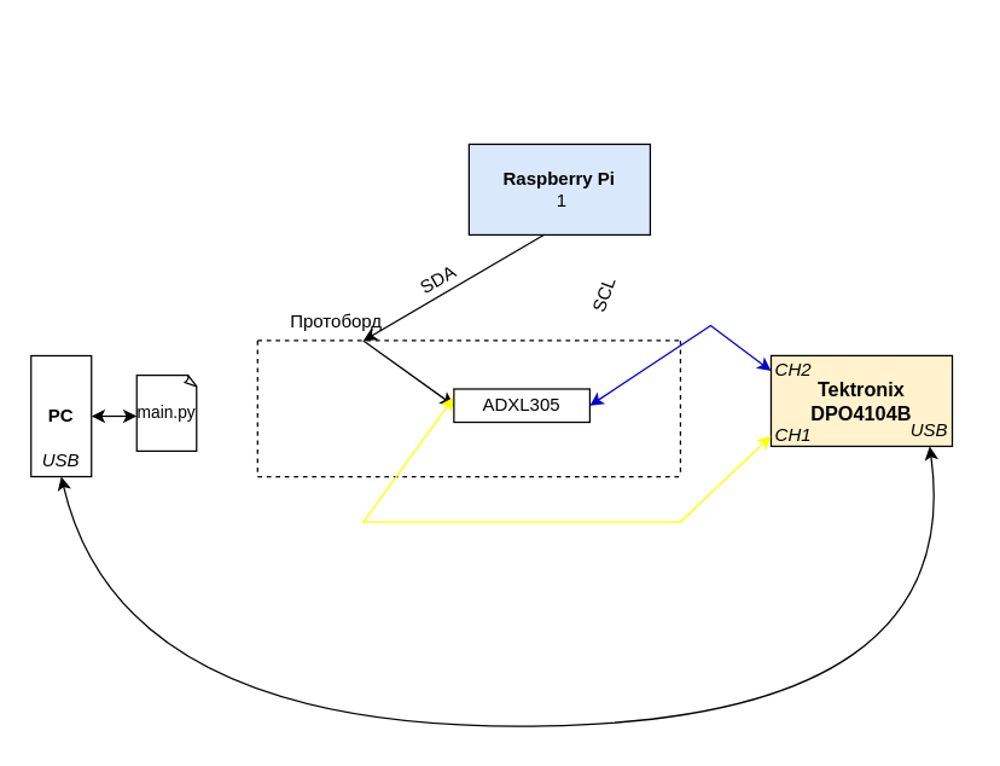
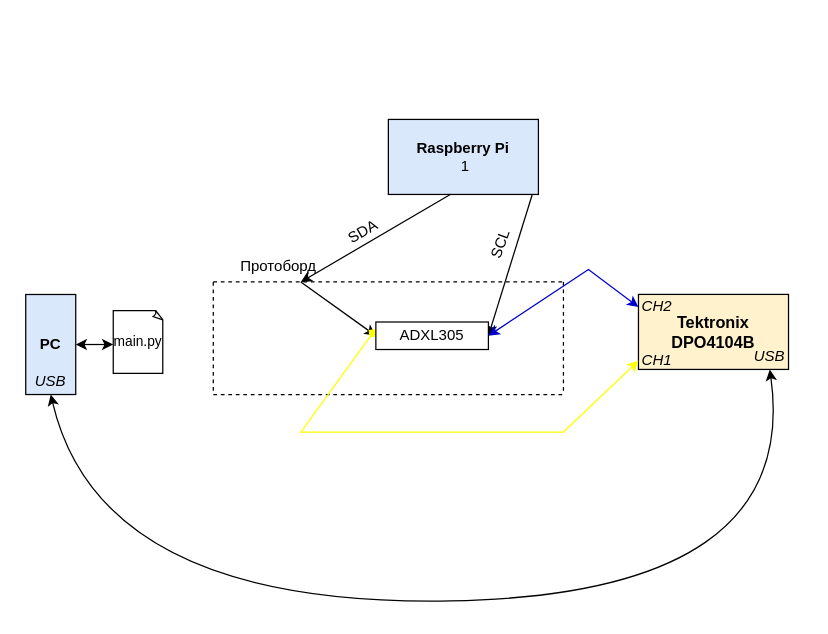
  <mxCell id="0" />
  <mxCell id="1" parent="0" />
  <mxCell id="2" value="&lt;b&gt;Raspberry Pi&lt;br&gt;&lt;/b&gt;&amp;nbsp;1" style="rounded=0;whiteSpace=wrap;html=1;fillColor=#dae8fc;" vertex="1" parent="1"><mxGeometry x="310" y="95" width="120" height="60" as="geometry" /></mxCell>
  <mxCell id="3" value="" style="endArrow=classic;html=1;" edge="1" parent="1"><mxGeometry width="50" height="50" relative="1" as="geometry"><mxPoint x="560" y="20" as="sourcePoint" /><mxPoint x="560" y="20" as="targetPoint" /></mxGeometry></mxCell>
  <mxCell id="4" value="" style="endArrow=classic;html=1;rounded=0;exitX=0.5;exitY=1;exitDx=0;exitDy=0;" edge="1" parent="1"><mxGeometry width="50" height="50" relative="1" as="geometry"><mxPoint x="359.857" y="154.857" as="sourcePoint" /><mxPoint x="240" y="225" as="targetPoint" /><Array as="points" /></mxGeometry></mxCell>
  <mxCell id="5" value="" style="endArrow=classic;html=1;rounded=0;entryX=0;entryY=0.5;entryDx=0;entryDy=0;" edge="1" parent="1" target="25"><mxGeometry width="50" height="50" relative="1" as="geometry"><mxPoint x="240" y="225" as="sourcePoint" /><mxPoint x="297" y="265" as="targetPoint" /><Array as="points" /></mxGeometry></mxCell>
  <mxCell id="6" value="" style="endArrow=none;dashed=1;html=1;" edge="1" parent="1"><mxGeometry width="50" height="50" relative="1" as="geometry"><mxPoint x="170" y="225" as="sourcePoint" /><mxPoint x="450" y="225" as="targetPoint" /></mxGeometry></mxCell>
  <mxCell id="7" value="" style="endArrow=none;dashed=1;html=1;" edge="1" parent="1"><mxGeometry width="50" height="50" relative="1" as="geometry"><mxPoint x="170" y="315" as="sourcePoint" /><mxPoint x="450" y="315" as="targetPoint" /></mxGeometry></mxCell>
  <mxCell id="8" value="" style="endArrow=none;dashed=1;html=1;" edge="1" parent="1"><mxGeometry width="50" height="50" relative="1" as="geometry"><mxPoint x="170" y="225" as="sourcePoint" /><mxPoint x="170" y="315" as="targetPoint" /></mxGeometry></mxCell>
  <mxCell id="9" value="" style="endArrow=none;dashed=1;html=1;" edge="1" parent="1"><mxGeometry width="50" height="50" relative="1" as="geometry"><mxPoint x="450" y="225" as="sourcePoint" /><mxPoint x="450" y="315" as="targetPoint" /></mxGeometry></mxCell>
  <mxCell id="10" value="&lt;font style=&quot;font-size: 13px&quot;&gt;&lt;b&gt;&lt;font style=&quot;font-size: 13px&quot;&gt;Tektronix DPO4104B&lt;/font&gt;&lt;/b&gt;&lt;/font&gt;" style="rounded=0;whiteSpace=wrap;html=1;fillColor=#fff2cc;" vertex="1" parent="1"><mxGeometry x="510" y="234.929" width="120" height="60" as="geometry" /></mxCell>
- <mxCell id="11" value="" style="endArrow=classic;html=1;exitX=0;exitY=0.5;exitDx=0;exitDy=0;strokeColor=#FFFF00;startArrow=classic;startFill=1;rounded=0;entryX=0;entryY=0.25;entryDx=0;entryDy=0;" edge="1" parent="1" source="12" target="25"><mxGeometry width="50" height="50" relative="1" as="geometry"><mxPoint x="100" y="475" as="sourcePoint" /><mxPoint x="290" y="305" as="targetPoint" /><Array as="points"><mxPoint x="450" y="345" /><mxPoint x="240" y="345" /></Array></mxGeometry></mxCell>
+ <mxCell id="11" value="" style="endArrow=diamond;html=1;exitX=0;exitY=0.5;exitDx=0;exitDy=0;strokeColor=#FFFF00;startArrow=classic;startFill=1;rounded=0;entryX=0;entryY=0.25;entryDx=0;entryDy=0;" edge="1" parent="1" source="12" target="25"><mxGeometry width="50" height="50" relative="1" as="geometry"><mxPoint x="100" y="475" as="sourcePoint" /><mxPoint x="290" y="305" as="targetPoint" /><Array as="points"><mxPoint x="450" y="345" /><mxPoint x="240" y="345" /></Array></mxGeometry></mxCell>
  <mxCell id="12" value="&lt;div align=&quot;left&quot;&gt;&lt;i&gt;CH1&lt;/i&gt;&lt;/div&gt;" style="text;html=1;strokeColor=none;fillColor=none;align=center;verticalAlign=middle;whiteSpace=wrap;rounded=0;rotation=0;" vertex="1" parent="1"><mxGeometry x="510" y="278" width="30" height="20" as="geometry" /></mxCell>
  <mxCell id="13" value="Протоборд" style="text;html=1;resizable=0;points=[];autosize=1;align=left;verticalAlign=top;spacingTop=-4;" vertex="1" parent="1"><mxGeometry x="190" y="203" width="80" height="20" as="geometry" /></mxCell>
- <mxCell id="14" value="&lt;b&gt;PC&lt;/b&gt;" style="rounded=0;whiteSpace=wrap;html=1;rotation=0;" vertex="1" parent="1"><mxGeometry x="20" y="235" width="40" height="80" as="geometry" /></mxCell>
+ <mxCell id="14" value="&lt;b&gt;PC&lt;/b&gt;" style="rounded=0;whiteSpace=wrap;html=1;rotation=0;fillColor=#dae8fc;" vertex="1" parent="1"><mxGeometry x="20" y="235" width="40" height="80" as="geometry" /></mxCell>
  <mxCell id="15" value="&lt;div align=&quot;left&quot;&gt;&lt;i&gt;USB&lt;/i&gt;&lt;/div&gt;" style="text;html=1;strokeColor=none;fillColor=none;align=center;verticalAlign=middle;whiteSpace=wrap;rounded=0;rotation=0;" vertex="1" parent="1"><mxGeometry x="600" y="275" width="30" height="20" as="geometry" /></mxCell>
  <mxCell id="16" value="" style="endArrow=classic;startArrow=classic;html=1;strokeColor=#000000;entryX=0.5;entryY=1;entryDx=0;entryDy=0;exitX=0.5;exitY=1;exitDx=0;exitDy=0;curved=1;" edge="1" parent="1" source="14" target="15"><mxGeometry width="50" height="50" relative="1" as="geometry"><mxPoint x="90" y="495" as="sourcePoint" /><mxPoint x="140" y="445" as="targetPoint" /><Array as="points"><mxPoint x="80" y="485" /><mxPoint x="640" y="475" /></Array></mxGeometry></mxCell>
  <mxCell id="17" value="&lt;i&gt;USB&lt;/i&gt;" style="text;html=1;strokeColor=none;fillColor=none;align=center;verticalAlign=middle;whiteSpace=wrap;rounded=0;" vertex="1" parent="1"><mxGeometry x="20" y="295" width="40" height="20" as="geometry" /></mxCell>
  <mxCell id="18" value="&lt;font style=&quot;font-size: 11px&quot;&gt;main.py&lt;/font&gt;" style="whiteSpace=wrap;html=1;shape=mxgraph.basic.document" vertex="1" parent="1"><mxGeometry x="90" y="248" width="40" height="50" as="geometry" /></mxCell>
  <mxCell id="19" value="" style="endArrow=classic;startArrow=classic;html=1;strokeColor=#000000;exitX=1;exitY=0.5;exitDx=0;exitDy=0;" edge="1" parent="1" source="14"><mxGeometry width="50" height="50" relative="1" as="geometry"><mxPoint x="50" y="465" as="sourcePoint" /><mxPoint x="90" y="275" as="targetPoint" /></mxGeometry></mxCell>
  <mxCell id="20" value="SDA" style="text;html=1;strokeColor=none;fillColor=none;align=center;verticalAlign=middle;whiteSpace=wrap;rounded=0;rotation=-30;" vertex="1" parent="1"><mxGeometry x="270" y="175" width="40" height="20" as="geometry" /></mxCell>
+ <mxCell id="21" value="" style="endArrow=classic;html=1;rounded=0;exitX=0.958;exitY=1.007;exitDx=0;exitDy=0;exitPerimeter=0;entryX=1;entryY=0.5;entryDx=0;entryDy=0;" edge="1" parent="1" source="2" target="25"><mxGeometry width="50" height="50" relative="1" as="geometry"><mxPoint x="390.143" y="154.857" as="sourcePoint" /><mxPoint x="410" y="255" as="targetPoint" /><Array as="points" /></mxGeometry></mxCell>
  <mxCell id="22" value="SCL" style="text;html=1;strokeColor=none;fillColor=none;align=center;verticalAlign=middle;whiteSpace=wrap;rounded=0;rotation=-70;" vertex="1" parent="1"><mxGeometry x="380" y="185" width="40" height="20" as="geometry" /></mxCell>
  <mxCell id="23" value="&lt;div align=&quot;left&quot;&gt;&lt;i&gt;CH2&lt;/i&gt;&lt;/div&gt;" style="text;html=1;strokeColor=none;fillColor=none;align=center;verticalAlign=middle;whiteSpace=wrap;rounded=0;rotation=0;" vertex="1" parent="1"><mxGeometry x="510" y="235" width="30" height="20" as="geometry" /></mxCell>
  <mxCell id="24" value="" style="endArrow=classic;html=1;exitX=0;exitY=0.5;exitDx=0;exitDy=0;strokeColor=#0000CC;startArrow=classic;startFill=1;rounded=0;" edge="1" parent="1" source="23"><mxGeometry width="50" height="50" relative="1" as="geometry"><mxPoint x="520.143" y="298" as="sourcePoint" /><mxPoint x="390" y="268" as="targetPoint" /><Array as="points"><mxPoint x="470" y="215" /></Array></mxGeometry></mxCell>
  <mxCell id="25" value="ADXL305" style="rounded=0;whiteSpace=wrap;html=1;" vertex="1" parent="1"><mxGeometry x="300" y="257" width="90" height="22" as="geometry" /></mxCell>
